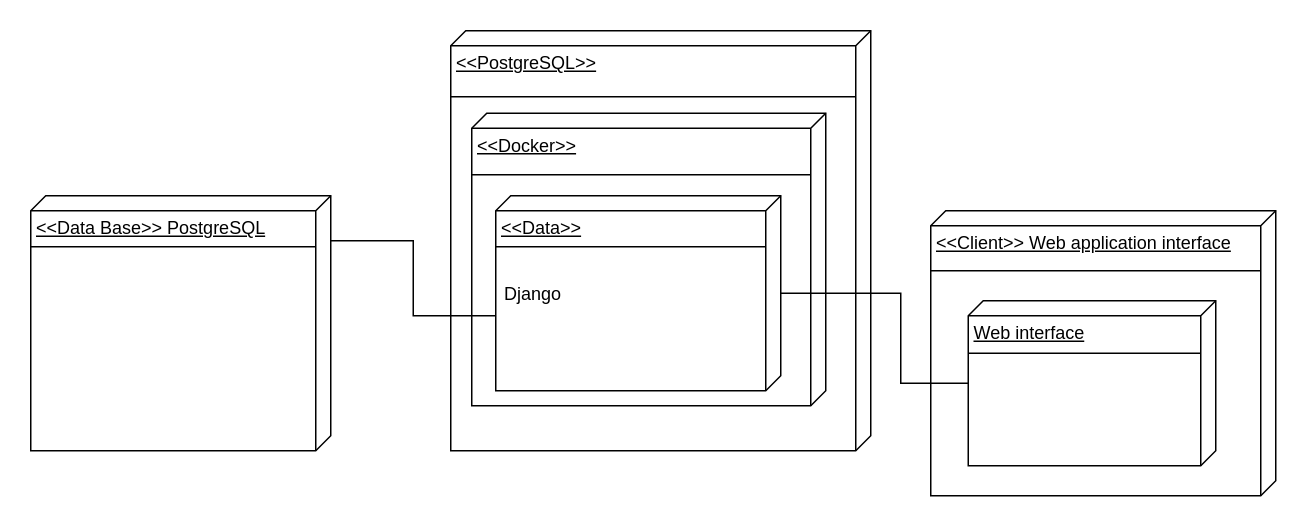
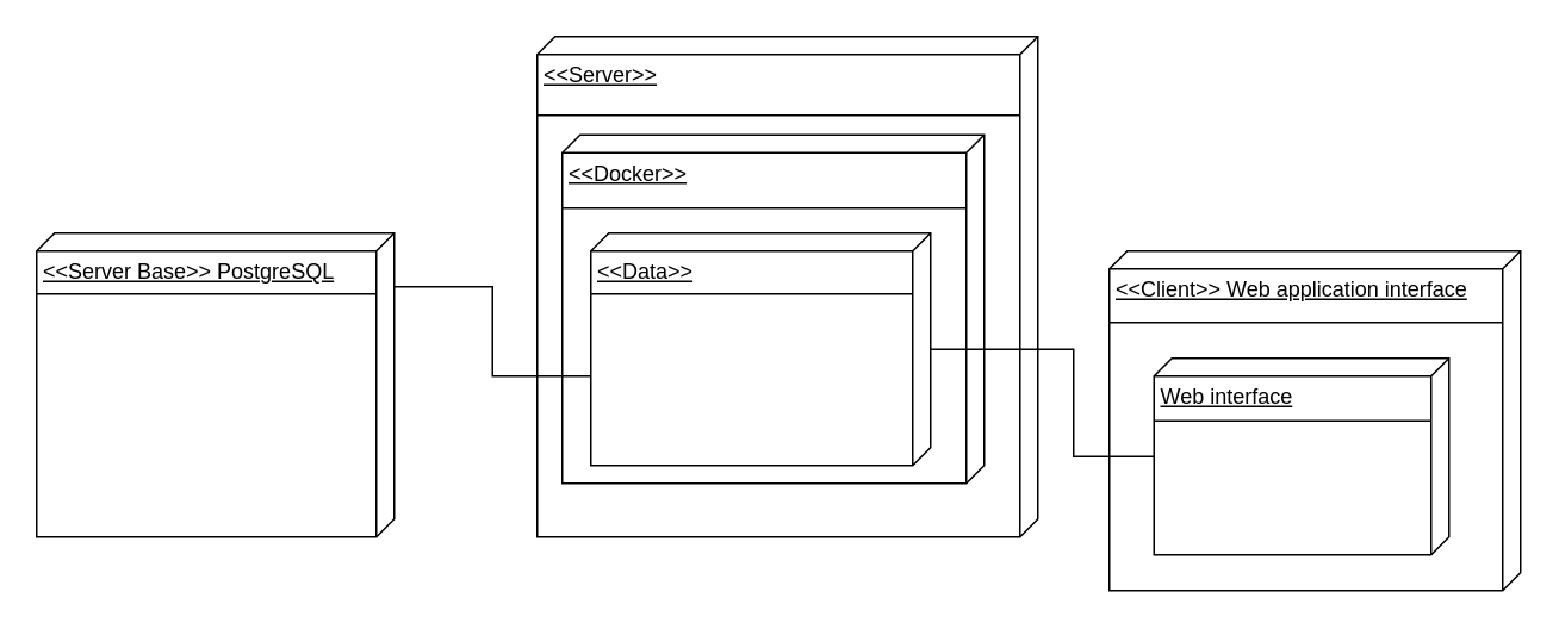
  <mxCell id="0" />
  <mxCell id="1" parent="0" />
- <mxCell id="2" value="&amp;lt;&amp;lt;PostgreSQL&amp;gt;&amp;gt;" style="verticalAlign=top;align=left;spacingTop=8;spacingLeft=2;spacingRight=12;shape=cube;size=10;direction=south;fontStyle=4;html=1;whiteSpace=wrap;" vertex="1" parent="1"><mxGeometry x="300" y="20" width="280" height="280" as="geometry" /></mxCell>
+ <mxCell id="2" value="&amp;lt;&amp;lt;Server&amp;gt;&amp;gt;" style="verticalAlign=top;align=left;spacingTop=8;spacingLeft=2;spacingRight=12;shape=cube;size=10;direction=south;fontStyle=4;html=1;whiteSpace=wrap;" vertex="1" parent="1"><mxGeometry x="300" y="20" width="280" height="280" as="geometry" /></mxCell>
  <mxCell id="3" value="&amp;lt;&amp;lt;Client&amp;gt;&amp;gt; Web application interface" style="verticalAlign=top;align=left;spacingTop=8;spacingLeft=2;spacingRight=12;shape=cube;size=10;direction=south;fontStyle=4;html=1;whiteSpace=wrap;" vertex="1" parent="1"><mxGeometry x="620" y="140" width="230" height="190" as="geometry" /></mxCell>
- <mxCell id="4" value="&amp;lt;&amp;lt;Data Base&amp;gt;&amp;gt; PostgreSQL" style="verticalAlign=top;align=left;spacingTop=8;spacingLeft=2;spacingRight=12;shape=cube;size=10;direction=south;fontStyle=4;html=1;whiteSpace=wrap;" vertex="1" parent="1"><mxGeometry x="20" y="130" width="200" height="170" as="geometry" /></mxCell>
+ <mxCell id="4" value="&amp;lt;&amp;lt;Server Base&amp;gt;&amp;gt; PostgreSQL" style="verticalAlign=top;align=left;spacingTop=8;spacingLeft=2;spacingRight=12;shape=cube;size=10;direction=south;fontStyle=4;html=1;whiteSpace=wrap;" vertex="1" parent="1"><mxGeometry x="20" y="130" width="200" height="170" as="geometry" /></mxCell>
  <mxCell id="5" value="" style="line;strokeWidth=1;fillColor=none;align=left;verticalAlign=middle;spacingTop=-1;spacingLeft=3;spacingRight=3;rotatable=0;labelPosition=right;points=[];portConstraint=eastwest;strokeColor=inherit;" vertex="1" parent="1"><mxGeometry x="20" y="160" width="190" height="8" as="geometry" /></mxCell>
  <mxCell id="6" value="" style="line;strokeWidth=1;fillColor=none;align=left;verticalAlign=middle;spacingTop=-1;spacingLeft=3;spacingRight=3;rotatable=0;labelPosition=right;points=[];portConstraint=eastwest;strokeColor=inherit;" vertex="1" parent="1"><mxGeometry x="300" y="60" width="270" height="8" as="geometry" /></mxCell>
  <mxCell id="7" value="" style="line;strokeWidth=1;fillColor=none;align=left;verticalAlign=middle;spacingTop=-1;spacingLeft=3;spacingRight=3;rotatable=0;labelPosition=right;points=[];portConstraint=eastwest;strokeColor=inherit;" vertex="1" parent="1"><mxGeometry x="620" y="176" width="220" height="8" as="geometry" /></mxCell>
  <mxCell id="8" value="&amp;lt;&amp;lt;Docker&amp;gt;&amp;gt;" style="verticalAlign=top;align=left;spacingTop=8;spacingLeft=2;spacingRight=12;shape=cube;size=10;direction=south;fontStyle=4;html=1;whiteSpace=wrap;" vertex="1" parent="1"><mxGeometry x="314" y="75" width="236" height="195" as="geometry" /></mxCell>
  <mxCell id="9" value="" style="line;strokeWidth=1;fillColor=none;align=left;verticalAlign=middle;spacingTop=-1;spacingLeft=3;spacingRight=3;rotatable=0;labelPosition=right;points=[];portConstraint=eastwest;strokeColor=inherit;" vertex="1" parent="1"><mxGeometry x="314" y="112" width="226" height="8" as="geometry" /></mxCell>
  <mxCell id="10" style="edgeStyle=orthogonalEdgeStyle;rounded=0;orthogonalLoop=1;jettySize=auto;html=1;endArrow=none;endFill=0;" edge="1" parent="1" source="11" target="14"><mxGeometry relative="1" as="geometry"><Array as="points"><mxPoint x="600" y="195" /><mxPoint x="600" y="255" /></Array></mxGeometry></mxCell>
  <mxCell id="11" value="&amp;lt;&amp;lt;Data&amp;gt;&amp;gt;" style="verticalAlign=top;align=left;spacingTop=8;spacingLeft=2;spacingRight=12;shape=cube;size=10;direction=south;fontStyle=4;html=1;whiteSpace=wrap;" vertex="1" parent="1"><mxGeometry x="330" y="130" width="190" height="130" as="geometry" /></mxCell>
  <mxCell id="12" value="" style="line;strokeWidth=1;fillColor=none;align=left;verticalAlign=middle;spacingTop=-1;spacingLeft=3;spacingRight=3;rotatable=0;labelPosition=right;points=[];portConstraint=eastwest;strokeColor=inherit;" vertex="1" parent="1"><mxGeometry x="330" y="160" width="180" height="8" as="geometry" /></mxCell>
- <mxCell id="13" value="Django" style="text;strokeColor=none;fillColor=none;align=left;verticalAlign=top;spacingLeft=4;spacingRight=4;overflow=hidden;rotatable=0;points=[[0,0.5],[1,0.5]];portConstraint=eastwest;whiteSpace=wrap;html=1;" vertex="1" parent="1"><mxGeometry x="330" y="182" width="100" height="26" as="geometry" /></mxCell>
  <mxCell id="14" value="Web interface" style="verticalAlign=top;align=left;spacingTop=8;spacingLeft=2;spacingRight=12;shape=cube;size=10;direction=south;fontStyle=4;html=1;whiteSpace=wrap;" vertex="1" parent="1"><mxGeometry x="645" y="200" width="165" height="110" as="geometry" /></mxCell>
  <mxCell id="15" value="" style="line;strokeWidth=1;fillColor=none;align=left;verticalAlign=middle;spacingTop=-1;spacingLeft=3;spacingRight=3;rotatable=0;labelPosition=right;points=[];portConstraint=eastwest;strokeColor=inherit;" vertex="1" parent="1"><mxGeometry x="645" y="231" width="155" height="8" as="geometry" /></mxCell>
  <mxCell id="16" style="edgeStyle=orthogonalEdgeStyle;rounded=0;orthogonalLoop=1;jettySize=auto;html=1;endArrow=none;endFill=0;" edge="1" parent="1" source="4" target="11"><mxGeometry relative="1" as="geometry"><Array as="points"><mxPoint x="275" y="160" /><mxPoint x="275" y="210" /></Array></mxGeometry></mxCell>
